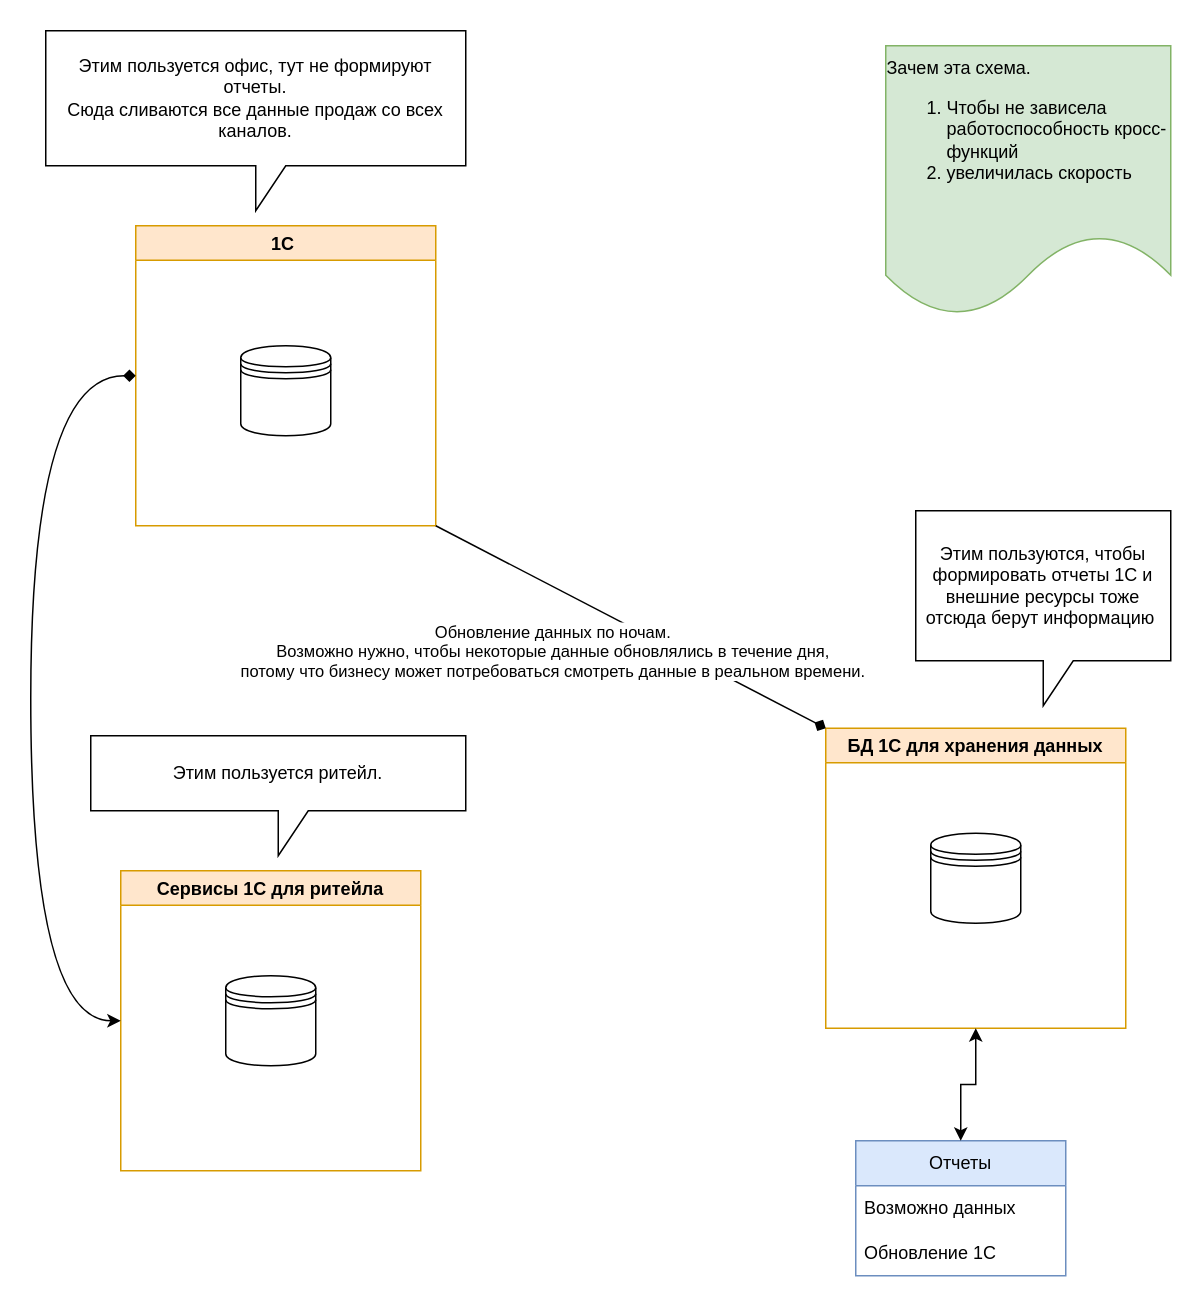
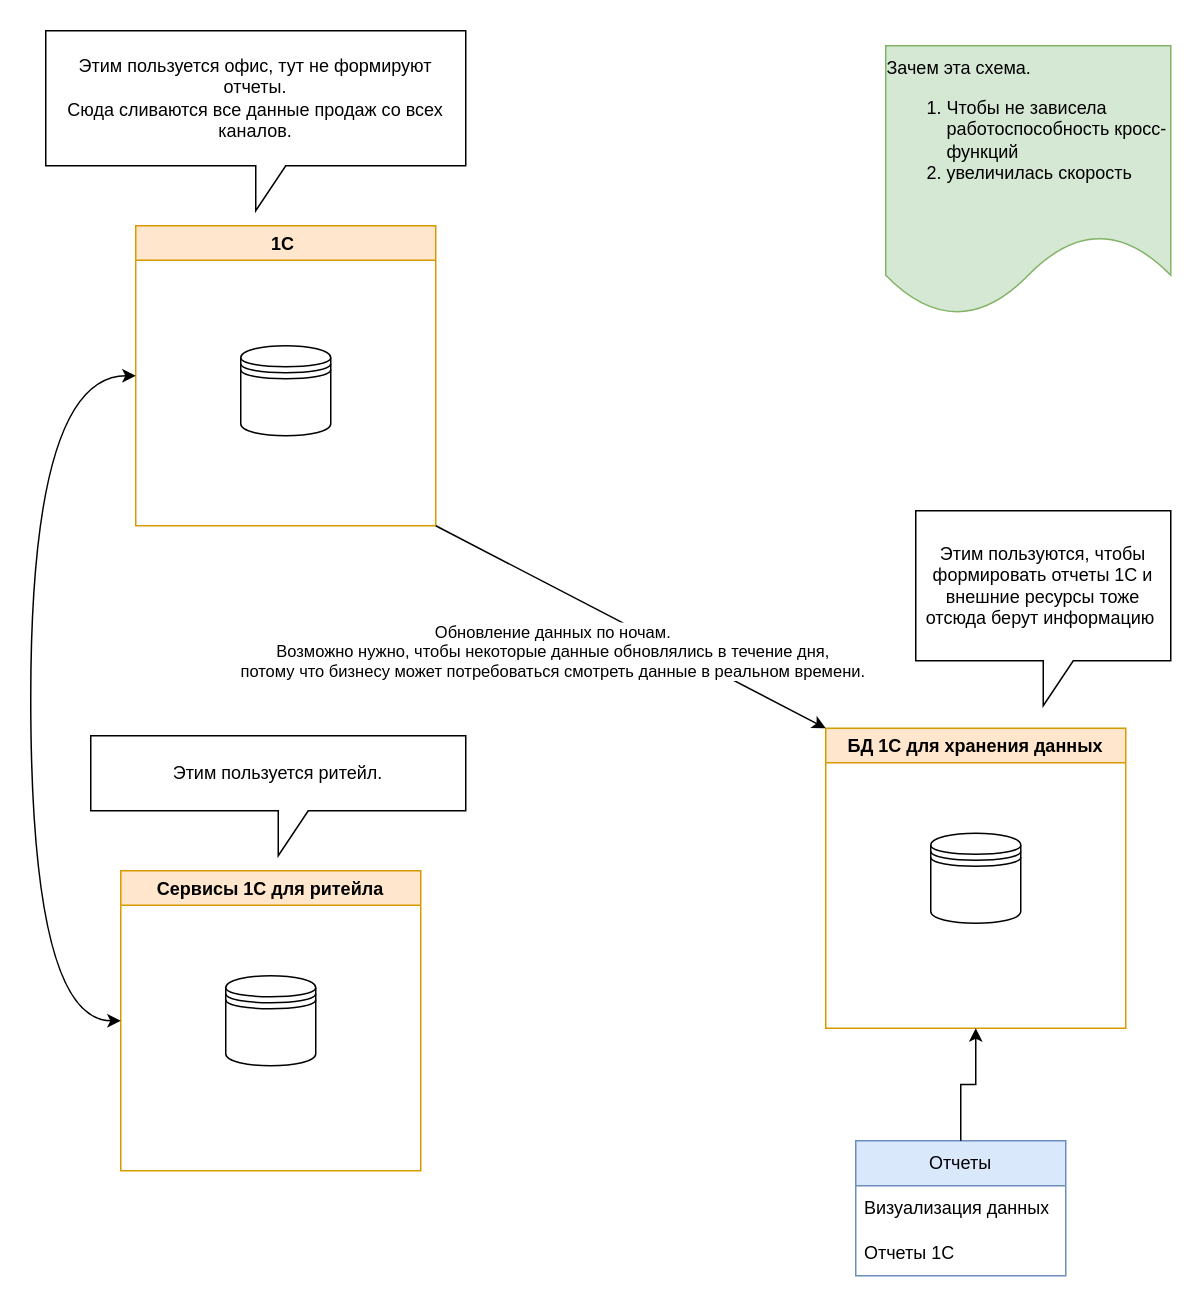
  <mxCell id="0" />
  <mxCell id="1" parent="0" />
  <mxCell id="2" value="1C " style="swimlane;fillColor=#ffe6cc;strokeColor=#d79b00;" vertex="1" parent="1"><mxGeometry x="90" y="150" width="200" height="200" as="geometry" /></mxCell>
  <mxCell id="3" value="" style="shape=datastore;whiteSpace=wrap;html=1;" vertex="1" parent="2"><mxGeometry x="70" y="80" width="60" height="60" as="geometry" /></mxCell>
  <mxCell id="4" value="БД 1С для хранения данных" style="swimlane;fillColor=#ffe6cc;strokeColor=#d79b00;" vertex="1" parent="1"><mxGeometry x="550" y="485" width="200" height="200" as="geometry" /></mxCell>
  <mxCell id="5" value="" style="shape=datastore;whiteSpace=wrap;html=1;" vertex="1" parent="4"><mxGeometry x="70" y="70" width="60" height="60" as="geometry" /></mxCell>
  <mxCell id="6" value="Сервисы 1С для ритейла" style="swimlane;fillColor=#ffe6cc;strokeColor=#d79b00;" vertex="1" parent="1"><mxGeometry x="80" y="580" width="200" height="200" as="geometry" /></mxCell>
  <mxCell id="7" value="" style="shape=datastore;whiteSpace=wrap;html=1;" vertex="1" parent="6"><mxGeometry x="70" y="70" width="60" height="60" as="geometry" /></mxCell>
- <mxCell id="8" value="" style="endArrow=diamond;html=1;rounded=0;exitX=1;exitY=1;exitDx=0;exitDy=0;entryX=0;entryY=0;entryDx=0;entryDy=0;" edge="1" parent="1" source="2" target="4"><mxGeometry width="50" height="50" relative="1" as="geometry"><mxPoint x="380" y="450" as="sourcePoint" /><mxPoint x="430" y="400" as="targetPoint" /></mxGeometry></mxCell>
+ <mxCell id="8" value="" style="endArrow=classic;html=1;rounded=0;exitX=1;exitY=1;exitDx=0;exitDy=0;entryX=0;entryY=0;entryDx=0;entryDy=0;" edge="1" parent="1" source="2" target="4"><mxGeometry width="50" height="50" relative="1" as="geometry"><mxPoint x="380" y="450" as="sourcePoint" /><mxPoint x="430" y="400" as="targetPoint" /></mxGeometry></mxCell>
  <mxCell id="9" value="Обновление данных по ночам.&lt;div&gt;Возможно нужно, чтобы некоторые данные обновлялись в течение дня,&lt;/div&gt;&lt;div&gt;потому что бизнесу может потребоваться смотреть данные в реальном времени.&lt;/div&gt;" style="edgeLabel;html=1;align=center;verticalAlign=middle;resizable=0;points=[];" vertex="1" connectable="0" parent="8"><mxGeometry x="0.426" y="1" relative="1" as="geometry"><mxPoint x="-108" y="-12" as="offset" /></mxGeometry></mxCell>
  <mxCell id="10" value="Отчеты" style="swimlane;fontStyle=0;childLayout=stackLayout;horizontal=1;startSize=30;horizontalStack=0;resizeParent=1;resizeParentMax=0;resizeLast=0;collapsible=1;marginBottom=0;whiteSpace=wrap;html=1;fillColor=#dae8fc;strokeColor=#6c8ebf;" vertex="1" parent="1"><mxGeometry x="570" y="760" width="140" height="90" as="geometry" /></mxCell>
- <mxCell id="11" value="Возможно данных" style="text;strokeColor=none;fillColor=none;align=left;verticalAlign=middle;spacingLeft=4;spacingRight=4;overflow=hidden;points=[[0,0.5],[1,0.5]];portConstraint=eastwest;rotatable=0;whiteSpace=wrap;html=1;" vertex="1" parent="10"><mxGeometry y="30" width="140" height="30" as="geometry" /></mxCell>
- <mxCell id="12" value="Обновление 1С" style="text;strokeColor=none;fillColor=none;align=left;verticalAlign=middle;spacingLeft=4;spacingRight=4;overflow=hidden;points=[[0,0.5],[1,0.5]];portConstraint=eastwest;rotatable=0;whiteSpace=wrap;html=1;" vertex="1" parent="10"><mxGeometry y="60" width="140" height="30" as="geometry" /></mxCell>
- <mxCell id="13" style="edgeStyle=orthogonalEdgeStyle;rounded=0;orthogonalLoop=1;jettySize=auto;html=1;entryX=0.5;entryY=0;entryDx=0;entryDy=0;startArrow=classic;startFill=1;" edge="1" parent="1" source="4" target="10"><mxGeometry relative="1" as="geometry" /></mxCell>
+ <mxCell id="11" value="Визуализация данных" style="text;strokeColor=none;fillColor=none;align=left;verticalAlign=middle;spacingLeft=4;spacingRight=4;overflow=hidden;points=[[0,0.5],[1,0.5]];portConstraint=eastwest;rotatable=0;whiteSpace=wrap;html=1;" vertex="1" parent="10"><mxGeometry y="30" width="140" height="30" as="geometry" /></mxCell>
+ <mxCell id="12" value="Отчеты 1С" style="text;strokeColor=none;fillColor=none;align=left;verticalAlign=middle;spacingLeft=4;spacingRight=4;overflow=hidden;points=[[0,0.5],[1,0.5]];portConstraint=eastwest;rotatable=0;whiteSpace=wrap;html=1;" vertex="1" parent="10"><mxGeometry y="60" width="140" height="30" as="geometry" /></mxCell>
+ <mxCell id="13" style="edgeStyle=orthogonalEdgeStyle;rounded=0;orthogonalLoop=1;jettySize=auto;html=1;entryX=0.5;entryY=0;entryDx=0;entryDy=0;startArrow=classic;startFill=1;endArrow=none;" edge="1" parent="1" source="4" target="10"><mxGeometry relative="1" as="geometry" /></mxCell>
  <mxCell id="14" value="Этим пользуется офис, тут не формируют отчеты.&lt;div&gt;Сюда сливаются все данные продаж со всех каналов.&lt;/div&gt;" style="shape=callout;whiteSpace=wrap;html=1;perimeter=calloutPerimeter;" vertex="1" parent="1"><mxGeometry x="30" y="20" width="280" height="120" as="geometry" /></mxCell>
  <mxCell id="15" value="Этим пользуются, чтобы формировать отчеты 1С и внешние ресурсы тоже отсюда берут информацию&amp;nbsp;" style="shape=callout;whiteSpace=wrap;html=1;perimeter=calloutPerimeter;" vertex="1" parent="1"><mxGeometry x="610" y="340" width="170" height="130" as="geometry" /></mxCell>
  <mxCell id="16" value="Этим пользуется ритейл." style="shape=callout;whiteSpace=wrap;html=1;perimeter=calloutPerimeter;" vertex="1" parent="1"><mxGeometry x="60" y="490" width="250" height="80" as="geometry" /></mxCell>
  <mxCell id="17" value="&lt;div style=&quot;text-align: left;&quot;&gt;Зачем эта схема.&lt;/div&gt;&lt;div style=&quot;text-align: left;&quot;&gt;&lt;ol&gt;&lt;li&gt;Чтобы не зависела работоспособность кросс-функций&lt;br&gt;&lt;/li&gt;&lt;li&gt;увеличилась скорость&lt;br&gt;&lt;/li&gt;&lt;/ol&gt;&lt;/div&gt;&lt;div&gt;&lt;br&gt;&lt;/div&gt;" style="shape=document;whiteSpace=wrap;html=1;boundedLbl=1;fillColor=#d5e8d4;strokeColor=#82b366;" vertex="1" parent="1"><mxGeometry x="590" y="30" width="190" height="180" as="geometry" /></mxCell>
- <mxCell id="18" value="" style="endArrow=diamond;startArrow=classic;html=1;rounded=0;edgeStyle=orthogonalEdgeStyle;curved=1;entryX=0;entryY=0.5;entryDx=0;entryDy=0;exitX=0;exitY=0.5;exitDx=0;exitDy=0;" edge="1" parent="1" source="6" target="2"><mxGeometry width="50" height="50" relative="1" as="geometry"><mxPoint x="20" y="430" as="sourcePoint" /><mxPoint x="70" y="380" as="targetPoint" /><Array as="points"><mxPoint x="20" y="680" /><mxPoint x="20" y="250" /></Array></mxGeometry></mxCell>
+ <mxCell id="18" value="" style="endArrow=classic;startArrow=classic;html=1;rounded=0;edgeStyle=orthogonalEdgeStyle;curved=1;entryX=0;entryY=0.5;entryDx=0;entryDy=0;exitX=0;exitY=0.5;exitDx=0;exitDy=0;" edge="1" parent="1" source="6" target="2"><mxGeometry width="50" height="50" relative="1" as="geometry"><mxPoint x="20" y="430" as="sourcePoint" /><mxPoint x="70" y="380" as="targetPoint" /><Array as="points"><mxPoint x="20" y="680" /><mxPoint x="20" y="250" /></Array></mxGeometry></mxCell>
